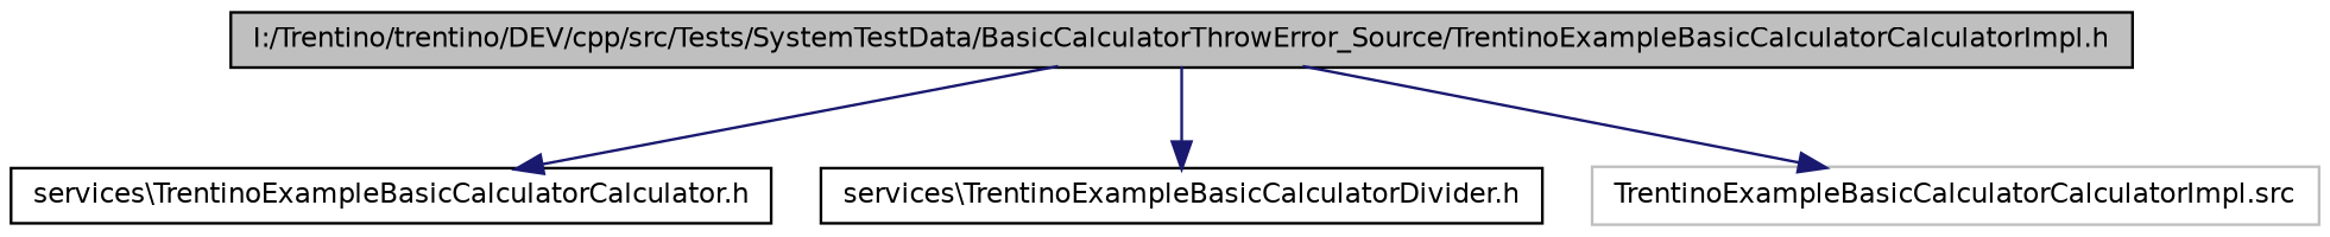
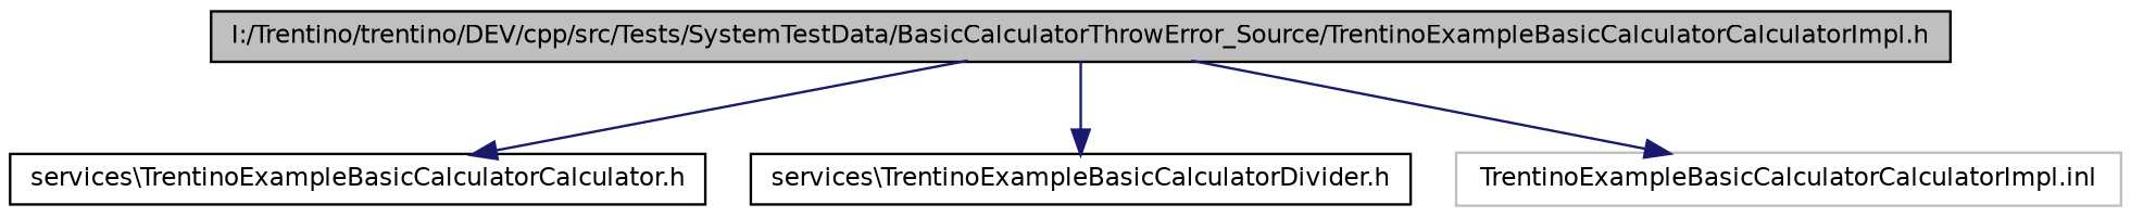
  digraph {
    node [color=black fillcolor=white fontname=Helvetica fontsize=10 shape=record style=filled]
    edge [color=midnightblue fontname=Helvetica fontsize=10 labelfontname=Helvetica labelfontsize=10 style=solid]
    n1 [fillcolor=grey75 fontcolor=black height=0.2 label="I:/Trentino/trentino/DEV/cpp/src/Tests/SystemTestData/BasicCalculatorThrowError_Source/TrentinoExampleBasicCalculatorCalculatorImpl.h" width=0.4]
    n2 [height=0.2 label="services\\TrentinoExampleBasicCalculatorCalculator.h" width=0.4]
    n3 [height=0.2 label="services\\TrentinoExampleBasicCalculatorDivider.h" width=0.4]
-   n4 [color=grey75 height=0.2 label="TrentinoExampleBasicCalculatorCalculatorImpl.src" width=0.4]
+   n4 [color=grey75 height=0.2 label="TrentinoExampleBasicCalculatorCalculatorImpl.inl" width=0.4]
    n1 -> n2
    n1 -> n3
    n1 -> n4
  }
